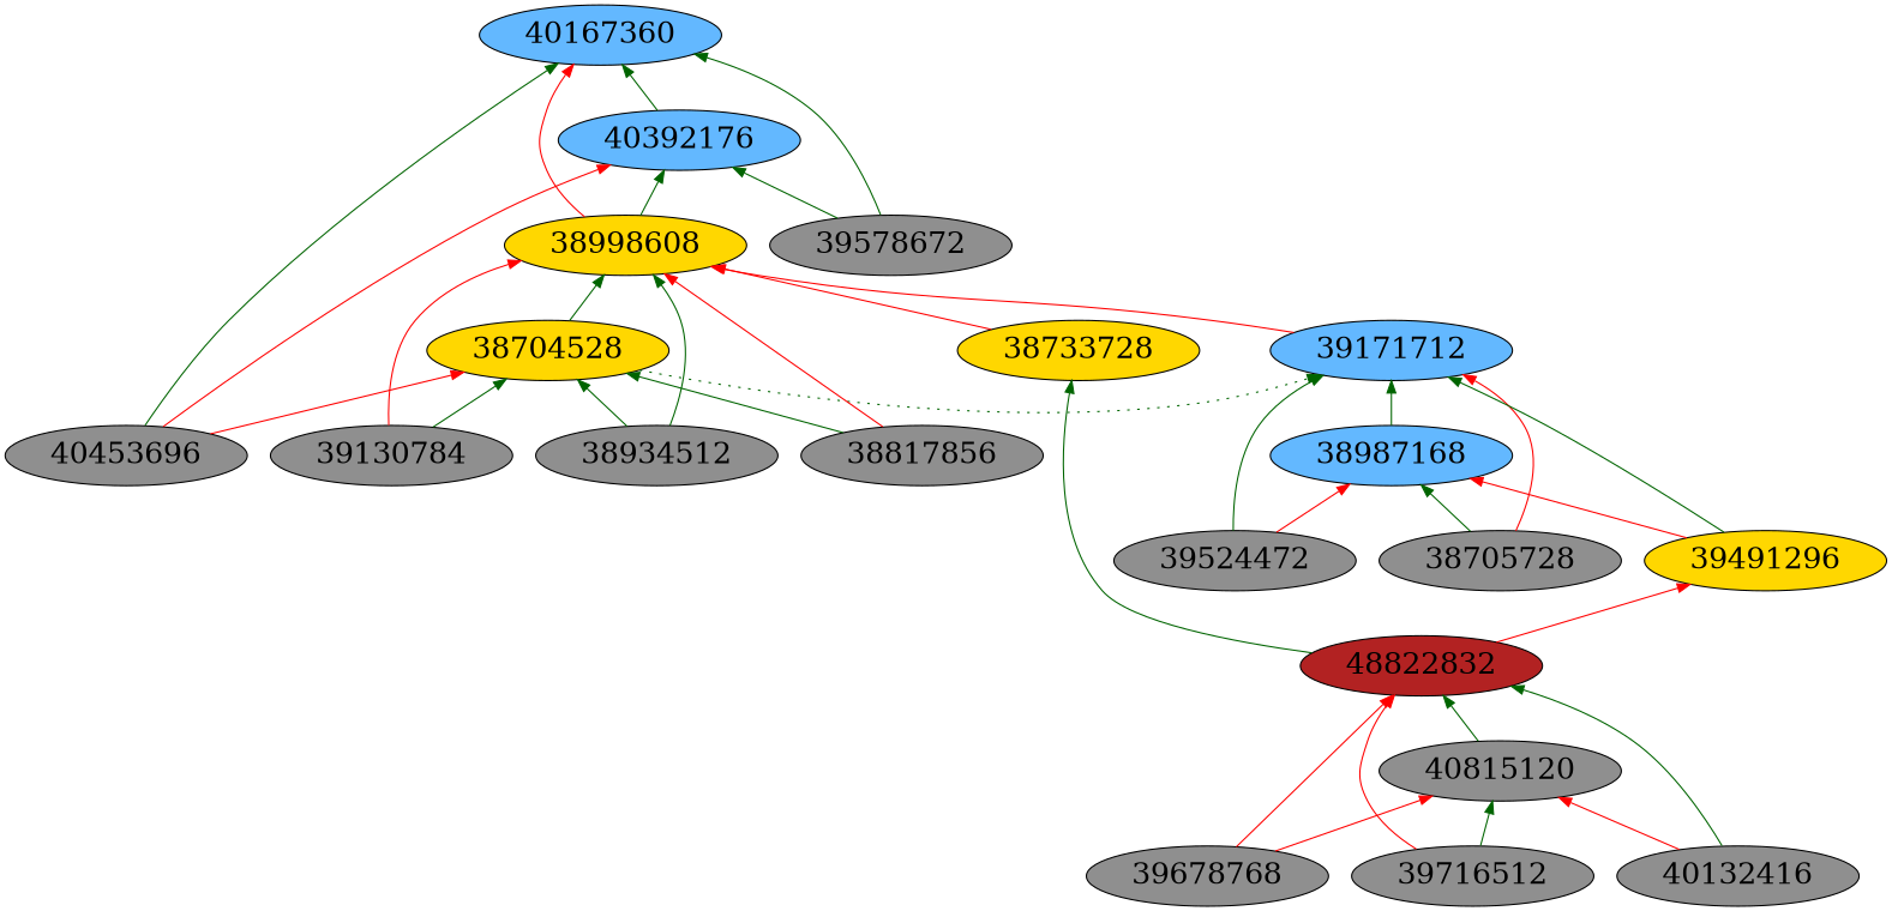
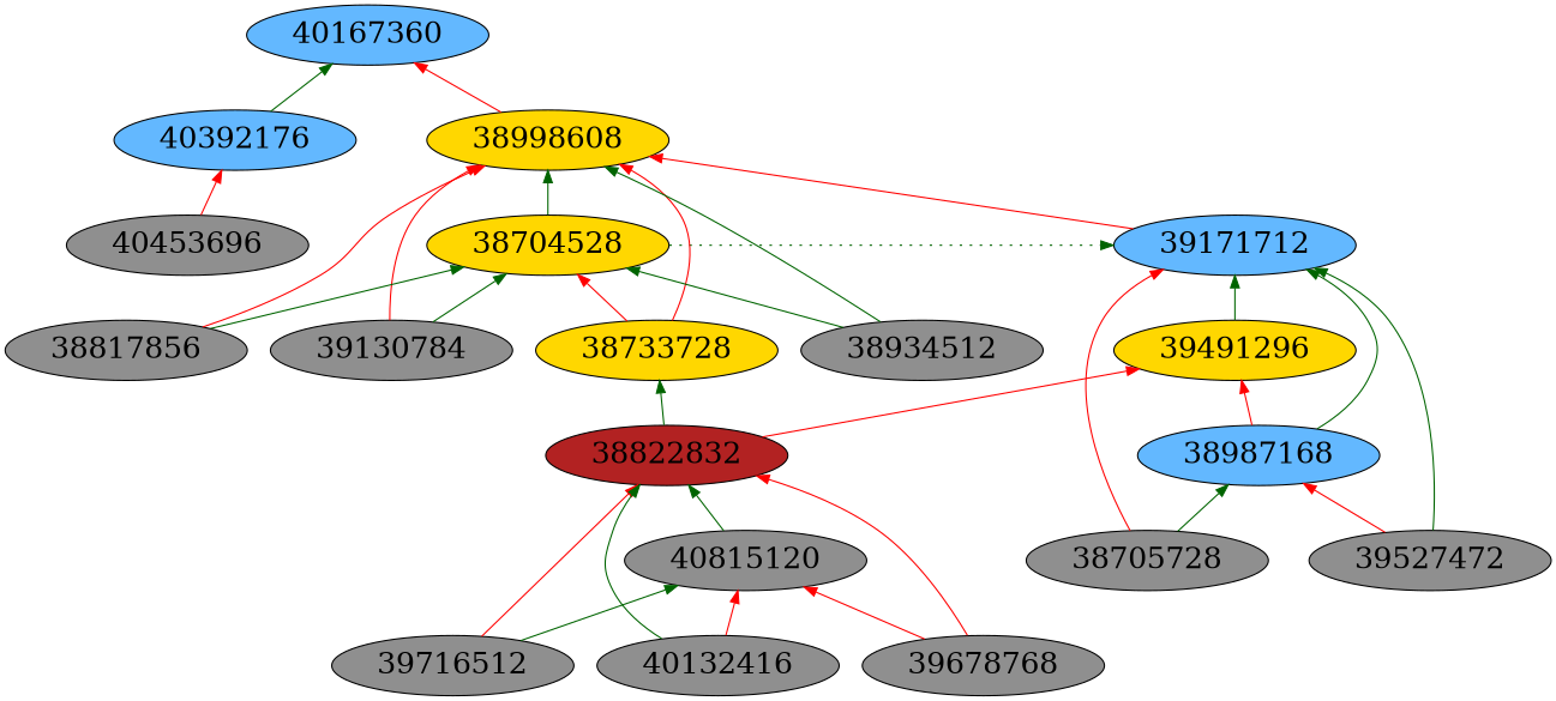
  digraph {
    fontsize=24
    rankdir=BT
    node [fillcolor=grey56 fontsize=24 shape=ellipse style=filled]
    edge [arrowhead=normal color=darkgreen constraint=true style=solid]
-   38822832 [fillcolor=firebrick label=48822832]
+   38822832 [fillcolor=firebrick]
    40815120
    39678768
    39716512
    40132416
    40392176 [fillcolor=steelblue1]
    40167360 [fillcolor=steelblue1]
    40453696
    38998608 [fillcolor=gold]
    38704528 [fillcolor=gold]
    39130784
    38733728 [fillcolor=gold]
    38934512
    38817856
-   39578672
    39171712 [fillcolor=steelblue1]
    n17 [fillcolor=steelblue1 label=38987168]
    38705728
    39491296 [fillcolor=gold]
-   39527472 [label=39524472]
+   39527472
    subgraph sub_1 {
      subgraph sub_2 {
        38822832
        40815120
        39678768
        39716512
        40132416
      }
      subgraph sub_3 {
        40392176
        40167360
        40453696
        38998608
        38704528
        39130784
        38733728
        38934512
        38817856
-       39578672
      }
    }
    subgraph sub_4 {
      39171712
      n17
      38705728
      39491296
      39527472
    }
    38822832 -> 38733728
    38822832 -> 39491296 [color=red]
    40815120 -> 38822832
    39678768 -> 38822832 [color=red]
    39678768 -> 40815120 [color=red]
    39716512 -> 38822832 [color=red]
    39716512 -> 40815120
    40132416 -> 38822832
    40132416 -> 40815120 [color=red]
    40392176 -> 40167360
    40453696 -> 40392176 [color=red]
-   40453696 -> 40167360
-   38998608 -> 40392176
    38998608 -> 40167360 [color=red]
    38704528 -> 38998608
    38704528 -> 39171712 [constraint=false style=dotted]
    39130784 -> 38998608 [color=red]
    39130784 -> 38704528
    38733728 -> 38998608 [color=red]
-   40453696 -> 38704528 [color=red]
+   38733728 -> 38704528 [color=red]
    38934512 -> 38998608
    38934512 -> 38704528
    38817856 -> 38998608 [color=red]
    38817856 -> 38704528
-   39578672 -> 40392176
-   39578672 -> 40167360
    39171712 -> 38998608 [color=red]
    n17 -> 39171712
    38705728 -> 39171712 [color=red]
    38705728 -> n17
    39491296 -> 39171712
-   39491296 -> n17 [color=red]
+   n17 -> 39491296 [color=red]
    39527472 -> 39171712
    39527472 -> n17 [color=red]
  }
